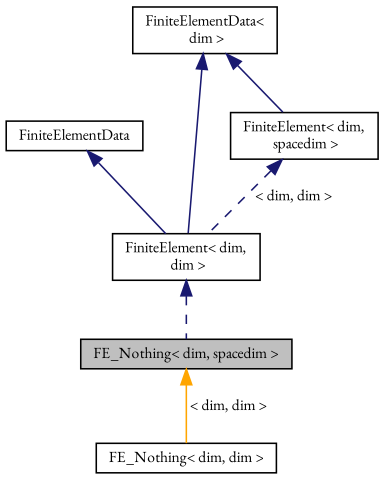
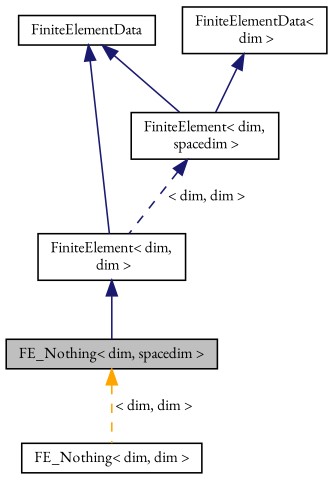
  digraph {
    fontname="EB Garamond"
    node [color=black fillcolor=white fontname="EB Garamond" fontsize=10 shape=record style=filled]
    edge [color=midnightblue dir=back fontname="EB Garamond" fontsize=10 labelfontname=Helvetica labelfontsize=10 style=solid]
    n1 [fillcolor=grey75 fontcolor=black height=0.2 label="FE_Nothing\< dim, spacedim \>" width=0.4]
    n2 [height=0.2 label="FE_Nothing\< dim, dim \>" width=0.4]
    n3 [height=0.2 label="FiniteElement\< dim,\l dim \>" width=0.4]
    n4 [height=0.2 label=FiniteElementData width=0.4]
    n5 [height=0.2 label="FiniteElement\< dim,\l spacedim \>" width=0.4]
    n6 [height=0.2 label="FiniteElementData\<\l dim \>" width=0.4]
-   n1 -> n2 [color=orange label=" \< dim, dim \>"]
-   n3 -> n1 [style=dashed]
+   n1 -> n2 [color=orange label=" \< dim, dim \>" style=dashed]
+   n3 -> n1
    n4 -> n3
+   n4 -> n5
    n5 -> n3 [label=" \< dim, dim \>" style=dashed]
-   n6 -> n3
    n6 -> n5
  }
